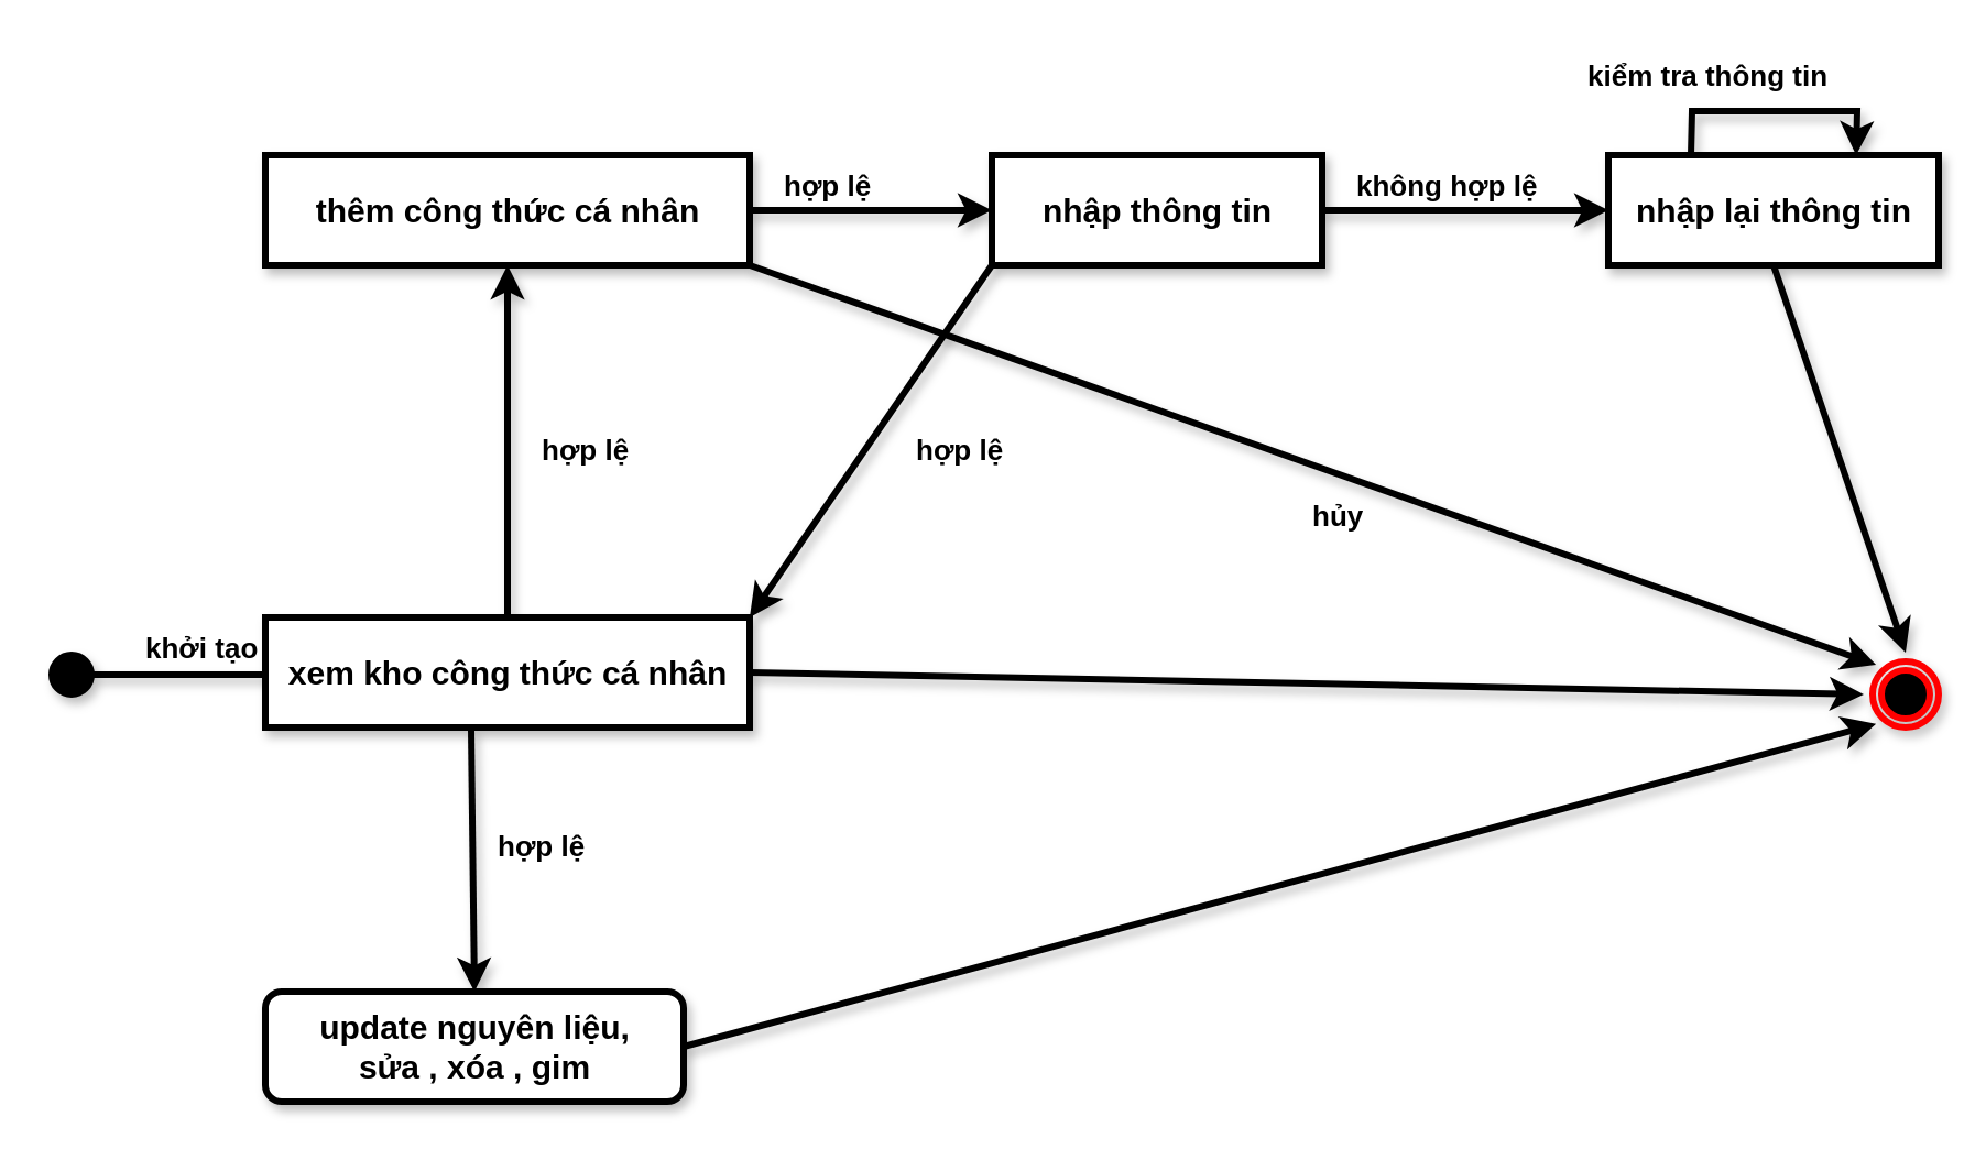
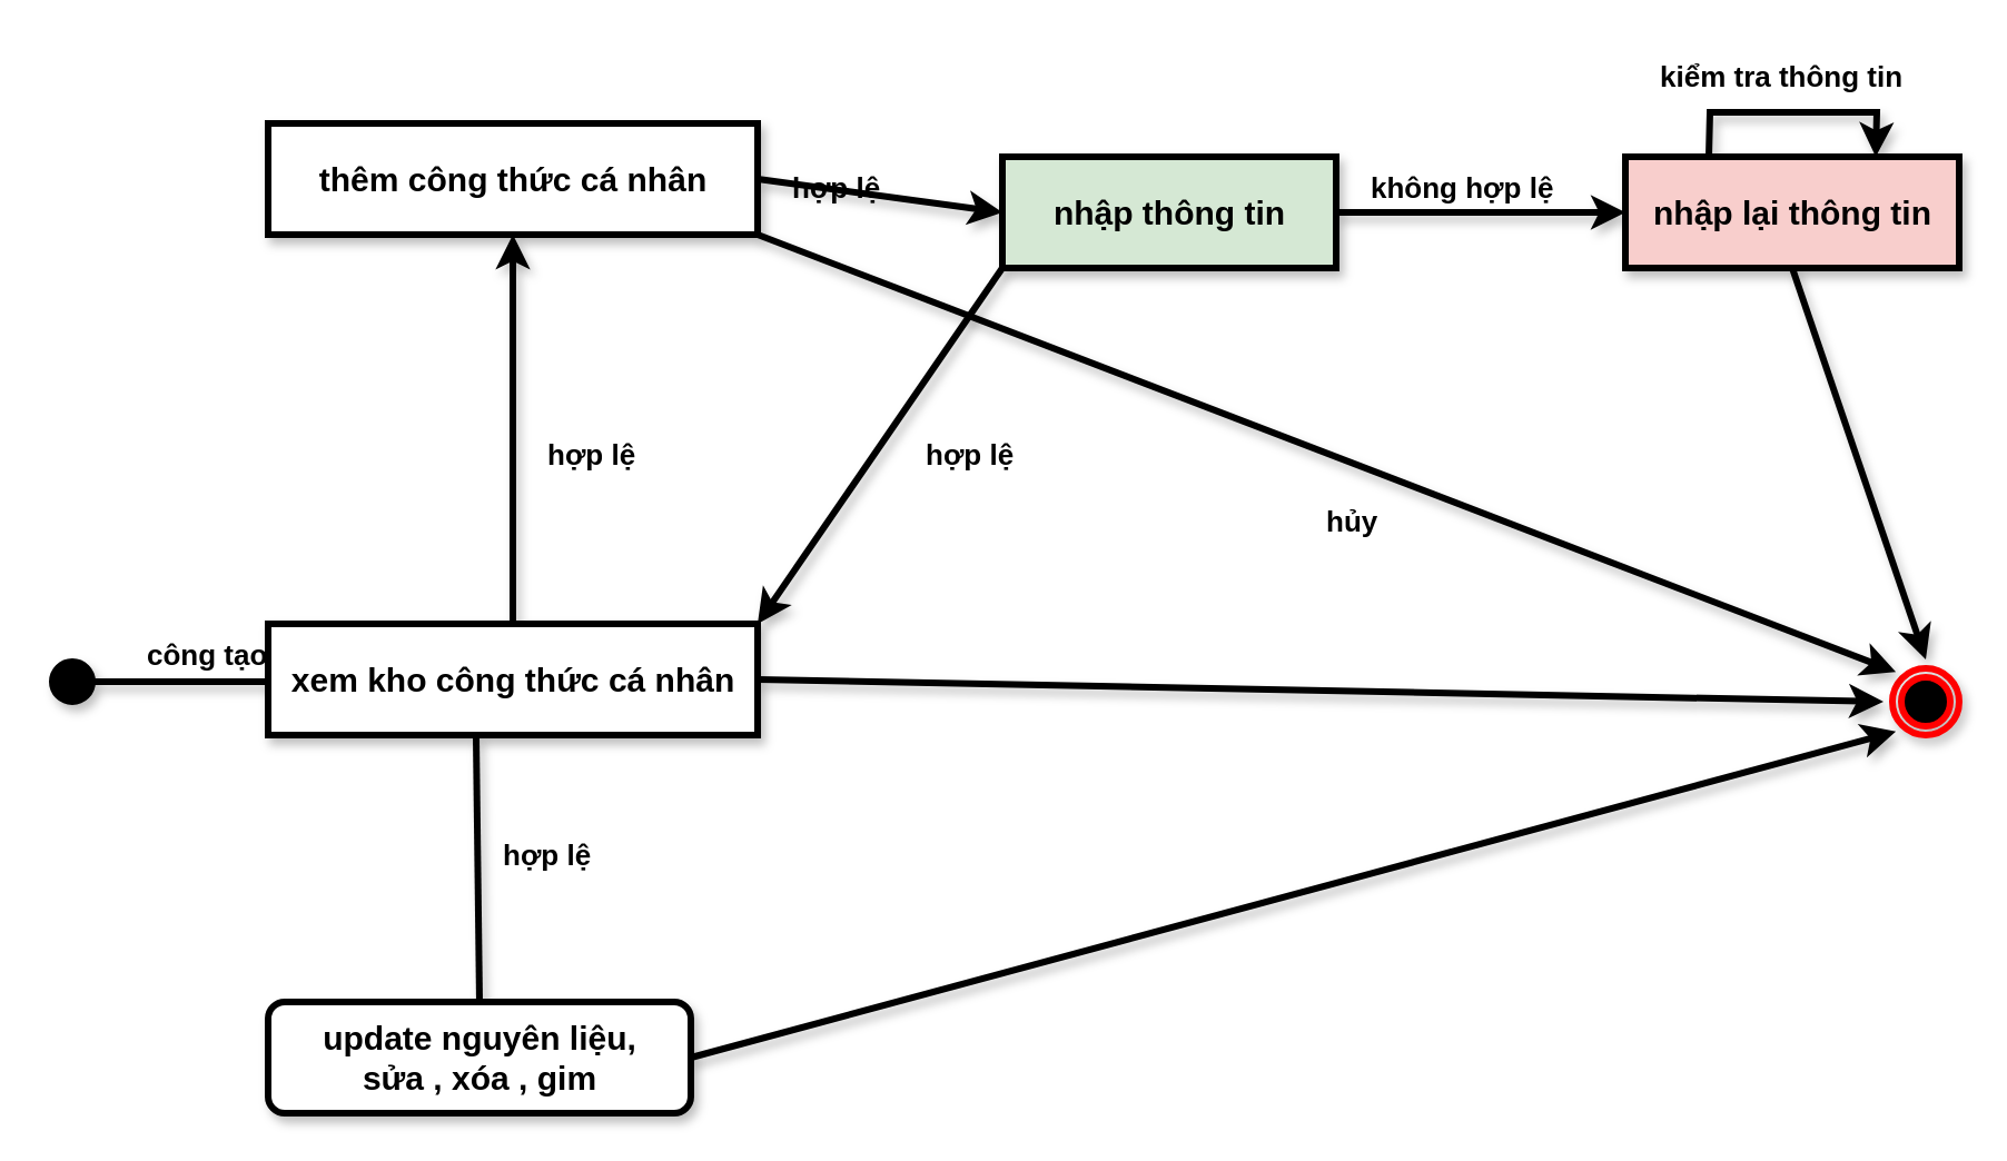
  <mxCell id="0" />
  <mxCell id="1" parent="0" />
  <mxCell id="2" value="" style="html=1;verticalAlign=bottom;startArrow=circle;startFill=1;endArrow=classic;startSize=6;endSize=8;rounded=0;strokeWidth=3;shadow=1;horizontal=1;endFill=1;" edge="1" parent="1"><mxGeometry width="80" relative="1" as="geometry"><mxPoint x="20" y="306" as="sourcePoint" /><mxPoint x="220" y="306" as="targetPoint" /></mxGeometry></mxCell>
  <mxCell id="3" value="" style="ellipse;html=1;shape=endState;fillColor=#000000;strokeColor=#ff0000;strokeWidth=3;perimeterSpacing=4;shadow=1;fontSize=14;" vertex="1" parent="1"><mxGeometry x="850" y="300" width="30" height="30" as="geometry" /></mxCell>
  <mxCell id="4" style="edgeStyle=none;rounded=0;orthogonalLoop=1;jettySize=auto;html=1;exitX=1;exitY=0.5;exitDx=0;exitDy=0;entryX=0;entryY=0.5;entryDx=0;entryDy=0;shadow=1;fontSize=14;startArrow=none;startFill=0;endArrow=classic;endFill=1;strokeWidth=3;" edge="1" parent="1" source="7" target="3"><mxGeometry relative="1" as="geometry" /></mxCell>
- <mxCell id="5" style="edgeStyle=none;rounded=0;orthogonalLoop=1;jettySize=auto;html=1;exitX=0.425;exitY=1.016;exitDx=0;exitDy=0;shadow=1;fontSize=14;startArrow=none;startFill=0;endArrow=classic;endFill=1;strokeWidth=3;entryX=0.5;entryY=0;entryDx=0;entryDy=0;exitPerimeter=0;" edge="1" parent="1" source="7" target="13"><mxGeometry relative="1" as="geometry"><mxPoint x="245" y="460" as="targetPoint" /></mxGeometry></mxCell>
+ <mxCell id="5" style="edgeStyle=none;rounded=0;orthogonalLoop=1;jettySize=auto;html=1;exitX=0.425;exitY=1.016;exitDx=0;exitDy=0;shadow=1;fontSize=14;startArrow=none;startFill=0;endArrow=none;endFill=1;strokeWidth=3;entryX=0.5;entryY=0;entryDx=0;entryDy=0;exitPerimeter=0;" edge="1" parent="1" source="7" target="13"><mxGeometry relative="1" as="geometry"><mxPoint x="245" y="460" as="targetPoint" /></mxGeometry></mxCell>
  <mxCell id="6" style="edgeStyle=none;rounded=0;orthogonalLoop=1;jettySize=auto;html=1;exitX=0.5;exitY=0;exitDx=0;exitDy=0;entryX=0.5;entryY=1;entryDx=0;entryDy=0;shadow=1;fontSize=14;startArrow=none;startFill=0;endArrow=classic;endFill=1;strokeWidth=3;" edge="1" parent="1" source="7" target="16"><mxGeometry relative="1" as="geometry" /></mxCell>
  <mxCell id="7" value="xem kho công thức cá nhân" style="html=1;shadow=1;strokeWidth=3;fontStyle=1;fontSize=15;" vertex="1" parent="1"><mxGeometry x="120" y="280" width="220" height="50" as="geometry" /></mxCell>
- <mxCell id="8" value="khởi tạo" style="text;strokeColor=none;fillColor=none;align=left;verticalAlign=top;spacingLeft=4;spacingRight=4;overflow=hidden;rotatable=0;points=[[0,0.5],[1,0.5]];portConstraint=eastwest;shadow=1;fontSize=13;fontStyle=1" vertex="1" parent="1"><mxGeometry x="60" y="280" width="130" height="26" as="geometry" /></mxCell>
+ <mxCell id="8" value="công tạo" style="text;strokeColor=none;fillColor=none;align=left;verticalAlign=top;spacingLeft=4;spacingRight=4;overflow=hidden;rotatable=0;points=[[0,0.5],[1,0.5]];portConstraint=eastwest;shadow=1;fontSize=13;fontStyle=1" vertex="1" parent="1"><mxGeometry x="60" y="280" width="130" height="26" as="geometry" /></mxCell>
  <mxCell id="9" value="không hợp lệ" style="text;strokeColor=none;fillColor=none;align=left;verticalAlign=top;spacingLeft=4;spacingRight=4;overflow=hidden;rotatable=0;points=[[0,0.5],[1,0.5]];portConstraint=eastwest;shadow=1;fontSize=13;fontStyle=1" vertex="1" parent="1"><mxGeometry x="610" y="70" width="130" height="26" as="geometry" /></mxCell>
- <mxCell id="10" value="kiểm tra thông tin" style="text;strokeColor=none;fillColor=none;align=left;verticalAlign=top;spacingLeft=4;spacingRight=4;overflow=hidden;rotatable=0;points=[[0,0.5],[1,0.5]];portConstraint=eastwest;shadow=1;fontSize=13;fontStyle=1" vertex="1" parent="1"><mxGeometry x="715" y="20" width="130" height="26" as="geometry" /></mxCell>
+ <mxCell id="10" value="kiểm tra thông tin" style="text;strokeColor=none;fillColor=none;align=left;verticalAlign=top;spacingLeft=4;spacingRight=4;overflow=hidden;rotatable=0;points=[[0,0.5],[1,0.5]];portConstraint=eastwest;shadow=1;fontSize=13;fontStyle=1" vertex="1" parent="1"><mxGeometry x="740" y="20" width="130" height="26" as="geometry" /></mxCell>
  <mxCell id="11" value="hợp lệ" style="text;strokeColor=none;fillColor=none;align=left;verticalAlign=top;spacingLeft=4;spacingRight=4;overflow=hidden;rotatable=0;points=[[0,0.5],[1,0.5]];portConstraint=eastwest;shadow=1;fontSize=13;fontStyle=1" vertex="1" parent="1"><mxGeometry x="220" y="370" width="130" height="26" as="geometry" /></mxCell>
  <mxCell id="12" style="edgeStyle=none;rounded=0;orthogonalLoop=1;jettySize=auto;html=1;exitX=1;exitY=0.5;exitDx=0;exitDy=0;entryX=0;entryY=1;entryDx=0;entryDy=0;shadow=1;fontSize=14;startArrow=none;startFill=0;endArrow=classic;endFill=1;strokeWidth=3;" edge="1" parent="1" source="13" target="3"><mxGeometry relative="1" as="geometry" /></mxCell>
  <mxCell id="13" value="update nguyên liệu,&lt;br&gt;sửa , xóa , gim" style="html=1;shadow=1;strokeWidth=3;fontStyle=1;fontSize=15;rounded=1;" vertex="1" parent="1"><mxGeometry x="120" y="450" width="190" height="50" as="geometry" /></mxCell>
  <mxCell id="14" style="edgeStyle=none;rounded=0;orthogonalLoop=1;jettySize=auto;html=1;exitX=1;exitY=0.5;exitDx=0;exitDy=0;entryX=0;entryY=0.5;entryDx=0;entryDy=0;shadow=1;fontSize=14;startArrow=none;startFill=0;endArrow=classic;endFill=1;strokeWidth=3;" edge="1" parent="1" source="16" target="19"><mxGeometry relative="1" as="geometry" /></mxCell>
  <mxCell id="15" style="edgeStyle=none;rounded=0;orthogonalLoop=1;jettySize=auto;html=1;exitX=1;exitY=1;exitDx=0;exitDy=0;entryX=0;entryY=0;entryDx=0;entryDy=0;shadow=1;fontSize=14;startArrow=none;startFill=0;endArrow=classic;endFill=1;strokeWidth=3;" edge="1" parent="1" source="16" target="3"><mxGeometry relative="1" as="geometry" /></mxCell>
- <mxCell id="16" value="thêm công thức cá nhân" style="html=1;shadow=1;strokeWidth=3;fontStyle=1;fontSize=15;" vertex="1" parent="1"><mxGeometry x="120" y="70" width="220" height="50" as="geometry" /></mxCell>
+ <mxCell id="16" value="thêm công thức cá nhân" style="html=1;shadow=1;strokeWidth=3;fontStyle=1;fontSize=15;" vertex="1" parent="1"><mxGeometry x="120" y="55" width="220" height="50" as="geometry" /></mxCell>
  <mxCell id="17" style="edgeStyle=none;rounded=0;orthogonalLoop=1;jettySize=auto;html=1;exitX=1;exitY=0.5;exitDx=0;exitDy=0;entryX=0;entryY=0.5;entryDx=0;entryDy=0;shadow=1;fontSize=14;startArrow=none;startFill=0;endArrow=classic;endFill=1;strokeWidth=3;" edge="1" parent="1" source="19" target="22"><mxGeometry relative="1" as="geometry" /></mxCell>
  <mxCell id="18" style="edgeStyle=none;rounded=0;orthogonalLoop=1;jettySize=auto;html=1;exitX=0;exitY=1;exitDx=0;exitDy=0;entryX=1;entryY=0;entryDx=0;entryDy=0;shadow=1;fontSize=14;startArrow=none;startFill=0;endArrow=classic;endFill=1;strokeWidth=3;" edge="1" parent="1" source="19" target="7"><mxGeometry relative="1" as="geometry" /></mxCell>
- <mxCell id="19" value="nhập thông tin" style="html=1;shadow=1;strokeWidth=3;fontStyle=1;fontSize=15;" vertex="1" parent="1"><mxGeometry x="450" y="70" width="150" height="50" as="geometry" /></mxCell>
+ <mxCell id="19" value="nhập thông tin" style="html=1;shadow=1;strokeWidth=3;fontStyle=1;fontSize=15;fillColor=#d5e8d4;" vertex="1" parent="1"><mxGeometry x="450" y="70" width="150" height="50" as="geometry" /></mxCell>
  <mxCell id="20" style="edgeStyle=none;rounded=0;orthogonalLoop=1;jettySize=auto;html=1;exitX=0.25;exitY=0;exitDx=0;exitDy=0;shadow=1;fontSize=14;startArrow=none;startFill=0;endArrow=classic;endFill=1;strokeWidth=3;entryX=0.75;entryY=0;entryDx=0;entryDy=0;" edge="1" parent="1" source="22" target="22"><mxGeometry relative="1" as="geometry"><mxPoint x="860.8" y="20" as="targetPoint" /><Array as="points"><mxPoint x="768" y="50" /><mxPoint x="843" y="50" /></Array></mxGeometry></mxCell>
  <mxCell id="21" style="edgeStyle=none;rounded=0;orthogonalLoop=1;jettySize=auto;html=1;exitX=0.5;exitY=1;exitDx=0;exitDy=0;entryX=0.5;entryY=0;entryDx=0;entryDy=0;shadow=1;fontSize=14;startArrow=none;startFill=0;endArrow=classic;endFill=1;strokeWidth=3;" edge="1" parent="1" source="22" target="3"><mxGeometry relative="1" as="geometry" /></mxCell>
- <mxCell id="22" value="nhập lại thông tin" style="html=1;shadow=1;strokeWidth=3;fontStyle=1;fontSize=15;" vertex="1" parent="1"><mxGeometry x="730" y="70" width="150" height="50" as="geometry" /></mxCell>
+ <mxCell id="22" value="nhập lại thông tin" style="html=1;shadow=1;strokeWidth=3;fontStyle=1;fontSize=15;fillColor=#f8cecc;" vertex="1" parent="1"><mxGeometry x="730" y="70" width="150" height="50" as="geometry" /></mxCell>
  <mxCell id="23" value="hợp lệ" style="text;strokeColor=none;fillColor=none;align=left;verticalAlign=top;spacingLeft=4;spacingRight=4;overflow=hidden;rotatable=0;points=[[0,0.5],[1,0.5]];portConstraint=eastwest;shadow=1;fontSize=13;fontStyle=1" vertex="1" parent="1"><mxGeometry x="240" y="190" width="130" height="26" as="geometry" /></mxCell>
  <mxCell id="24" value="hợp lệ" style="text;strokeColor=none;fillColor=none;align=left;verticalAlign=top;spacingLeft=4;spacingRight=4;overflow=hidden;rotatable=0;points=[[0,0.5],[1,0.5]];portConstraint=eastwest;shadow=1;fontSize=13;fontStyle=1" vertex="1" parent="1"><mxGeometry x="410" y="190" width="130" height="26" as="geometry" /></mxCell>
  <mxCell id="25" value="hợp lệ" style="text;strokeColor=none;fillColor=none;align=left;verticalAlign=top;spacingLeft=4;spacingRight=4;overflow=hidden;rotatable=0;points=[[0,0.5],[1,0.5]];portConstraint=eastwest;shadow=1;fontSize=13;fontStyle=1" vertex="1" parent="1"><mxGeometry x="350" y="70" width="130" height="26" as="geometry" /></mxCell>
  <mxCell id="26" value="hủy" style="text;strokeColor=none;fillColor=none;align=left;verticalAlign=top;spacingLeft=4;spacingRight=4;overflow=hidden;rotatable=0;points=[[0,0.5],[1,0.5]];portConstraint=eastwest;shadow=1;fontSize=13;fontStyle=1" vertex="1" parent="1"><mxGeometry x="590" y="220" width="130" height="26" as="geometry" /></mxCell>
